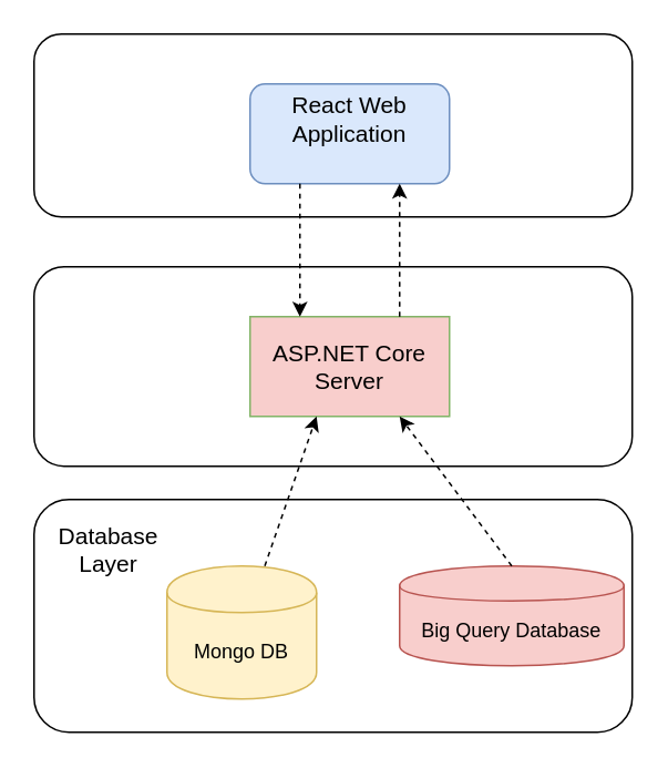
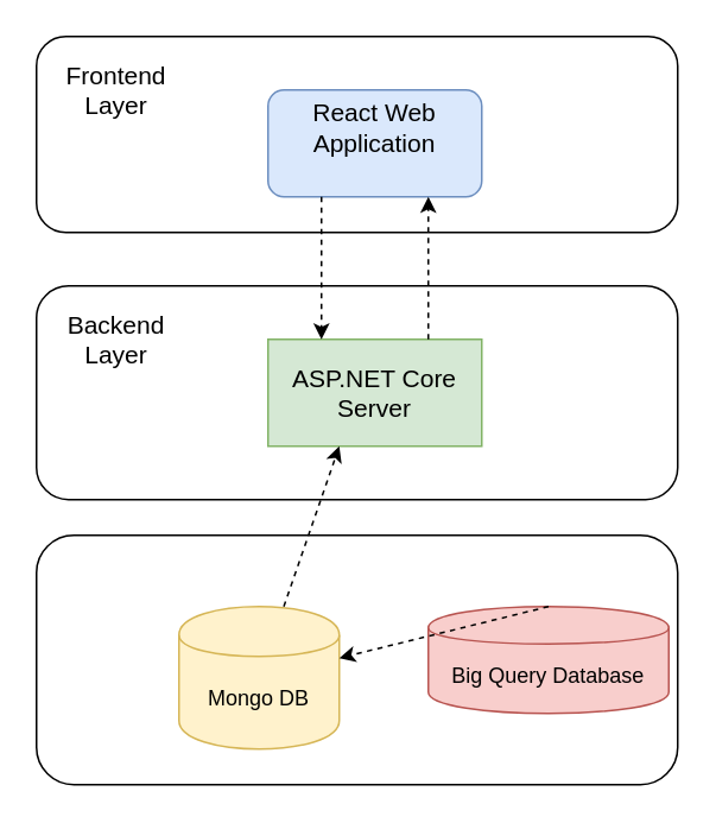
  <mxCell id="0" />
  <mxCell id="1" parent="0" />
  <mxCell id="2" value="" style="rounded=1;whiteSpace=wrap;html=1;" vertex="1" parent="1"><mxGeometry x="20" y="20" width="360" height="110" as="geometry" /></mxCell>
  <mxCell id="3" value="" style="rounded=1;whiteSpace=wrap;html=1;" vertex="1" parent="1"><mxGeometry x="20" y="160" width="360" height="120" as="geometry" /></mxCell>
  <mxCell id="4" value="" style="rounded=1;whiteSpace=wrap;html=1;" vertex="1" parent="1"><mxGeometry x="20" y="300" width="360" height="140" as="geometry" /></mxCell>
  <mxCell id="5" value="Mongo DB" style="shape=cylinder;whiteSpace=wrap;html=1;boundedLbl=1;backgroundOutline=1;fillColor=#fff2cc;strokeColor=#d6b656;" vertex="1" parent="1"><mxGeometry x="100" y="340" width="90" height="80" as="geometry" /></mxCell>
  <mxCell id="6" value="Big Query Database" style="shape=cylinder;whiteSpace=wrap;html=1;boundedLbl=1;backgroundOutline=1;fillColor=#f8cecc;strokeColor=#b85450;" vertex="1" parent="1"><mxGeometry x="240" y="340" width="135" height="60" as="geometry" /></mxCell>
- <mxCell id="7" value="Database Layer" style="text;html=1;strokeColor=none;fillColor=none;align=center;verticalAlign=middle;whiteSpace=wrap;rounded=0;fontStyle=0;fontSize=14;" vertex="1" parent="1"><mxGeometry x="30" y="310" width="70" height="40" as="geometry" /></mxCell>
- <mxCell id="9" value="ASP.NET Core Server" style="rounded=0;whiteSpace=wrap;html=1;fillColor=#f8cecc;fontSize=14;strokeColor=#82b366;" vertex="1" parent="1"><mxGeometry x="150" y="190" width="120" height="60" as="geometry" /></mxCell>
+ <mxCell id="8" value="Backend Layer" style="text;html=1;strokeColor=none;fillColor=none;align=center;verticalAlign=middle;whiteSpace=wrap;rounded=0;fontStyle=0;fontSize=14;" vertex="1" parent="1"><mxGeometry x="30" y="170" width="70" height="40" as="geometry" /></mxCell>
+ <mxCell id="9" value="ASP.NET Core Server" style="rounded=0;whiteSpace=wrap;html=1;fillColor=#d5e8d4;fontSize=14;strokeColor=#82b366;" vertex="1" parent="1"><mxGeometry x="150" y="190" width="120" height="60" as="geometry" /></mxCell>
+ <mxCell id="10" value="&lt;div&gt;Frontend&lt;/div&gt;&lt;div&gt;Layer&lt;br&gt;&lt;/div&gt;" style="text;html=1;strokeColor=none;fillColor=none;align=center;verticalAlign=middle;whiteSpace=wrap;rounded=0;fontStyle=0;fontSize=14;" vertex="1" parent="1"><mxGeometry x="30" y="30" width="70" height="40" as="geometry" /></mxCell>
  <mxCell id="11" value="&lt;div&gt;React Web Application&lt;br&gt;&lt;/div&gt;&lt;div&gt;&lt;br&gt;&lt;/div&gt;" style="whiteSpace=wrap;html=1;fillColor=#dae8fc;fontSize=14;strokeColor=#6c8ebf;rounded=1;" vertex="1" parent="1"><mxGeometry x="150" y="50" width="120" height="60" as="geometry" /></mxCell>
  <mxCell id="12" value="" style="endArrow=classic;html=1;fontSize=14;dashed=1;" edge="1" parent="1" source="5"><mxGeometry width="50" height="50" relative="1" as="geometry"><mxPoint x="210" y="270" as="sourcePoint" /><mxPoint x="190" y="250" as="targetPoint" /></mxGeometry></mxCell>
  <mxCell id="13" value="" style="endArrow=classic;html=1;fontSize=14;dashed=1;entryX=0.75;entryY=1;entryDx=0;entryDy=0;exitX=0.75;exitY=0;exitDx=0;exitDy=0;" edge="1" parent="1" source="9" target="11"><mxGeometry width="50" height="50" relative="1" as="geometry"><mxPoint x="223" y="191" as="sourcePoint" /><mxPoint x="109.97" y="371.02" as="targetPoint" /></mxGeometry></mxCell>
  <mxCell id="14" value="" style="endArrow=classic;html=1;fontSize=14;dashed=1;exitX=0.25;exitY=1;exitDx=0;exitDy=0;entryX=0.25;entryY=0;entryDx=0;entryDy=0;" edge="1" parent="1" source="11" target="9"><mxGeometry width="50" height="50" relative="1" as="geometry"><mxPoint x="182.96" y="273" as="sourcePoint" /><mxPoint x="119.97" y="381.02" as="targetPoint" /></mxGeometry></mxCell>
- <mxCell id="15" value="" style="endArrow=classic;html=1;fontSize=14;dashed=1;entryX=0.75;entryY=1;entryDx=0;entryDy=0;exitX=0.5;exitY=0;exitDx=0;exitDy=0;" edge="1" parent="1" source="6" target="9"><mxGeometry width="50" height="50" relative="1" as="geometry"><mxPoint x="510.003" y="360" as="sourcePoint" /><mxPoint x="545.36" y="250" as="targetPoint" /></mxGeometry></mxCell>
+ <mxCell id="15" value="" style="endArrow=classic;html=1;fontSize=14;dashed=1;exitX=0.5;exitY=0;exitDx=0;exitDy=0;" edge="1" parent="1" source="6" target="5"><mxGeometry width="50" height="50" relative="1" as="geometry"><mxPoint x="510.003" y="360" as="sourcePoint" /><mxPoint x="545.36" y="250" as="targetPoint" /></mxGeometry></mxCell>
